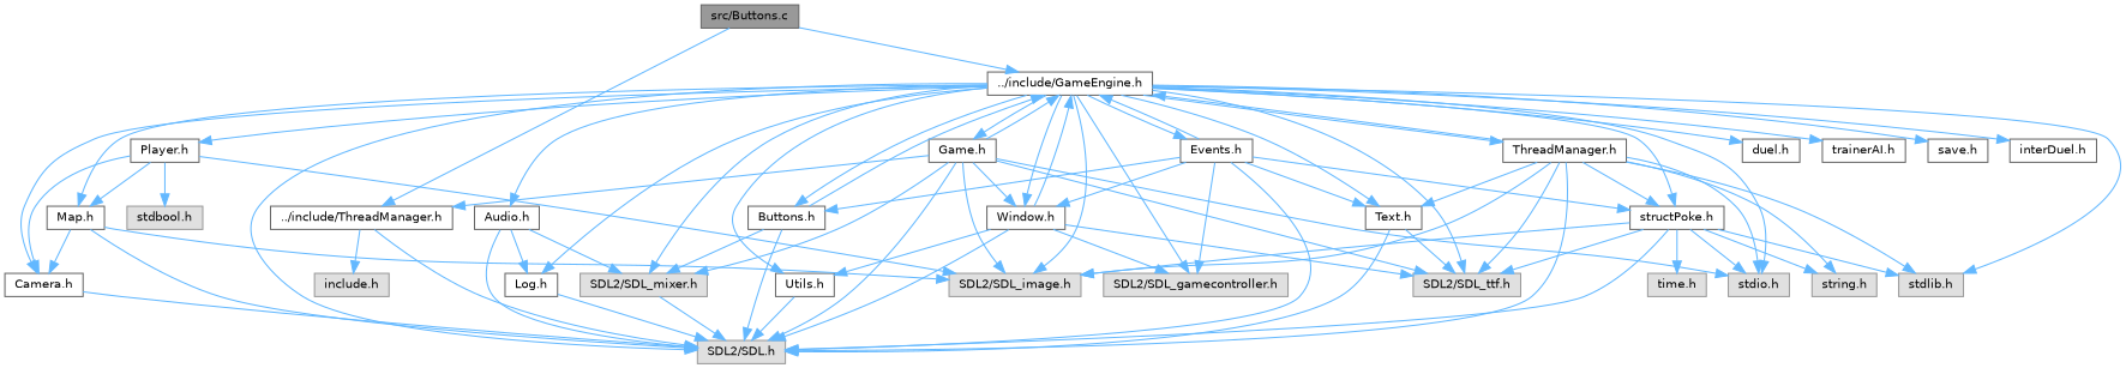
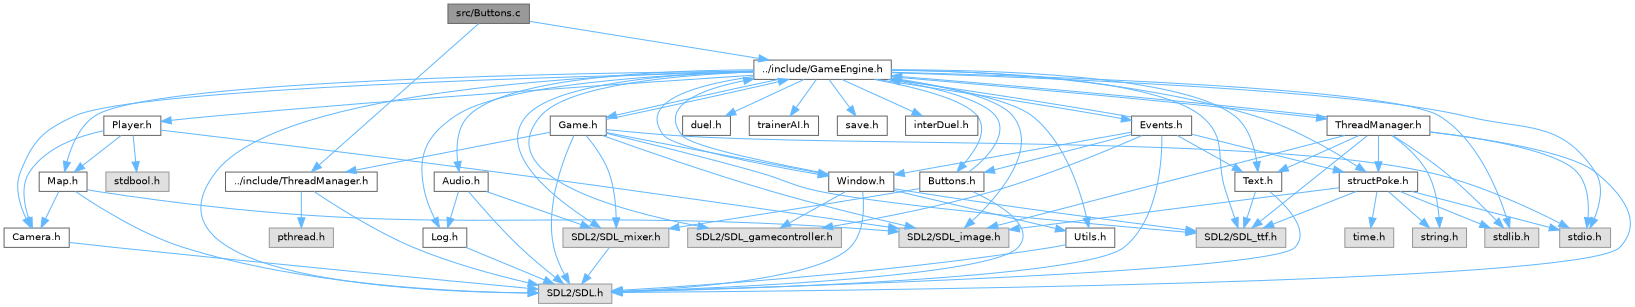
  digraph {
    node [color=grey40 fillcolor=white fontname=Helvetica fontsize=10 shape=box style=filled]
    edge [color=steelblue1 fontname=Helvetica fontsize=10 labelfontname=Helvetica labelfontsize=10 style=solid]
    n1 [color=gray40 fillcolor=grey60 fontcolor=black height=0.2 label="src/Buttons.c" width=0.4]
    n2 [height=0.2 label="../include/ThreadManager.h" width=0.4]
    n3 [height=0.2 label="../include/GameEngine.h" width=0.4]
-   n4 [color=grey60 fillcolor="#E0E0E0" height=0.2 label="include.h" width=0.4]
+   n4 [color=grey60 fillcolor="#E0E0E0" height=0.2 label="pthread.h" width=0.4]
    n5 [color=grey60 fillcolor="#E0E0E0" height=0.2 label="SDL2/SDL.h" width=0.4]
    n6 [color=grey60 fillcolor="#E0E0E0" height=0.2 label="SDL2/SDL_mixer.h" width=0.4]
    n7 [color=grey60 fillcolor="#E0E0E0" height=0.2 label="SDL2/SDL_image.h" width=0.4]
    n8 [color=grey60 fillcolor="#E0E0E0" height=0.2 label="SDL2/SDL_ttf.h" width=0.4]
    n9 [color=grey60 fillcolor="#E0E0E0" height=0.2 label="SDL2/SDL_gamecontroller.h" width=0.4]
    n10 [color=grey60 fillcolor="#E0E0E0" height=0.2 label="stdio.h" width=0.4]
    n11 [color=grey60 fillcolor="#E0E0E0" height=0.2 label="stdlib.h" width=0.4]
    n12 [height=0.2 label="Log.h" width=0.4]
    n13 [height=0.2 label="Audio.h" width=0.4]
    n14 [height=0.2 label="Buttons.h" width=0.4]
    n15 [height=0.2 label="structPoke.h" width=0.4]
    n16 [height=0.2 label="duel.h" width=0.4]
    n17 [height=0.2 label="trainerAI.h" width=0.4]
    n18 [height=0.2 label="save.h" width=0.4]
    n19 [height=0.2 label="interDuel.h" width=0.4]
    n20 [height=0.2 label="Utils.h" width=0.4]
    n21 [height=0.2 label="Text.h" width=0.4]
    n22 [height=0.2 label="Window.h" width=0.4]
    n23 [height=0.2 label="Map.h" width=0.4]
    n24 [height=0.2 label="Camera.h" width=0.4]
    n25 [height=0.2 label="Player.h" width=0.4]
    n26 [height=0.2 label="Game.h" width=0.4]
    n27 [height=0.2 label="Events.h" width=0.4]
    n28 [height=0.2 label="ThreadManager.h" width=0.4]
    n29 [color=grey60 fillcolor="#E0E0E0" height=0.2 label="time.h" width=0.4]
    n30 [color=grey60 fillcolor="#E0E0E0" height=0.2 label="string.h" width=0.4]
    n31 [color=grey60 fillcolor="#E0E0E0" height=0.2 label="stdbool.h" width=0.4]
    n1 -> n2
    n1 -> n3
    n2 -> n4
    n2 -> n5
    n3 -> n5
    n3 -> n6
    n3 -> n7
    n3 -> n8
    n3 -> n9
    n3 -> n10
    n3 -> n11
    n3 -> n12
    n3 -> n13
    n3 -> n14
    n3 -> n15
    n3 -> n16
    n3 -> n17
    n3 -> n18
    n3 -> n19
    n3 -> n20
    n3 -> n21
    n3 -> n22
    n3 -> n23
    n3 -> n24
    n3 -> n25
    n3 -> n26
    n3 -> n27
    n3 -> n28
    n6 -> n5
    n12 -> n5
    n13 -> n5
    n13 -> n6
    n13 -> n12
    n14 -> n3
    n14 -> n5
    n14 -> n6
-   n15 -> n5
    n15 -> n7
    n15 -> n8
    n15 -> n10
    n15 -> n11
    n15 -> n29
    n15 -> n30
    n20 -> n5
    n21 -> n5
    n21 -> n8
    n22 -> n3
    n22 -> n5
    n22 -> n8
    n22 -> n9
    n22 -> n20
    n23 -> n5
    n23 -> n7
    n23 -> n24
    n24 -> n5
    n25 -> n7
    n25 -> n23
    n25 -> n24
    n25 -> n31
    n26 -> n2
    n26 -> n3
    n26 -> n5
    n26 -> n6
    n26 -> n7
    n26 -> n8
    n26 -> n10
    n26 -> n22
    n27 -> n3
    n27 -> n5
    n27 -> n9
    n27 -> n14
    n27 -> n15
    n27 -> n21
    n27 -> n22
    n28 -> n3
    n28 -> n5
    n28 -> n7
    n28 -> n8
    n28 -> n10
    n28 -> n11
    n28 -> n15
    n28 -> n21
    n28 -> n30
  }
